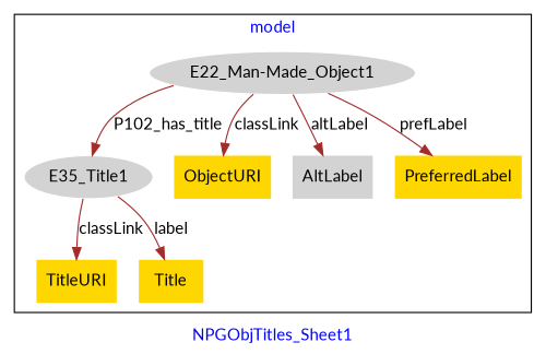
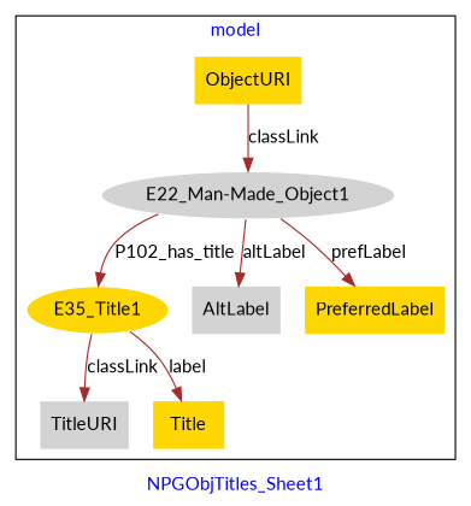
  digraph {
    fontcolor=blue
    fontname=Lato
    label=NPGObjTitles_Sheet1
    remincross=true
    node [fillcolor=gold fontname=Lato style=filled shape=plaintext]
    edge [color=brown fontcolor=black fontname=Lato]
    n1 [color=white fillcolor=lightgray label="E22_Man-Made_Object1" shape=""]
-   n2 [color=white fillcolor=lightgray label=E35_Title1 shape=""]
+   n2 [color=white label=E35_Title1 shape=""]
    n3 [label=ObjectURI]
    n4 [fillcolor=lightgray label=AltLabel]
    n5 [label=PreferredLabel]
-   n6 [label=TitleURI]
+   n6 [fillcolor=lightgray label=TitleURI]
    n7 [label=Title]
    subgraph cluster_1 {
      label=model
      n1
      n2
      n3
      n4
      n5
      n6
      n7
    }
    n1 -> n2 [label=P102_has_title]
-   n1 -> n3 [label=classLink]
+   n3 -> n1 [label=classLink]
    n1 -> n4 [label=altLabel]
    n1 -> n5 [label=prefLabel]
    n2 -> n6 [label=classLink]
    n2 -> n7 [label=label]
  }
